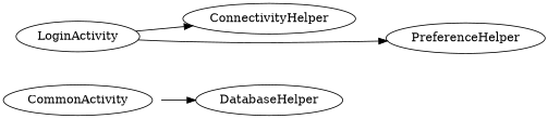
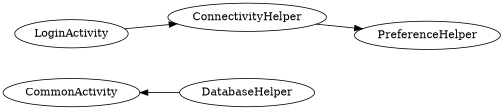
  digraph {
    concentrate=true
    rankdir=LR
    CommonActivity
    DatabaseHelper
    LoginActivity
    ConnectivityHelper
    PreferenceHelper
-   CommonActivity -> DatabaseHelper
+   DatabaseHelper -> CommonActivity
    LoginActivity -> ConnectivityHelper
-   LoginActivity -> PreferenceHelper
+   ConnectivityHelper -> PreferenceHelper
  }
